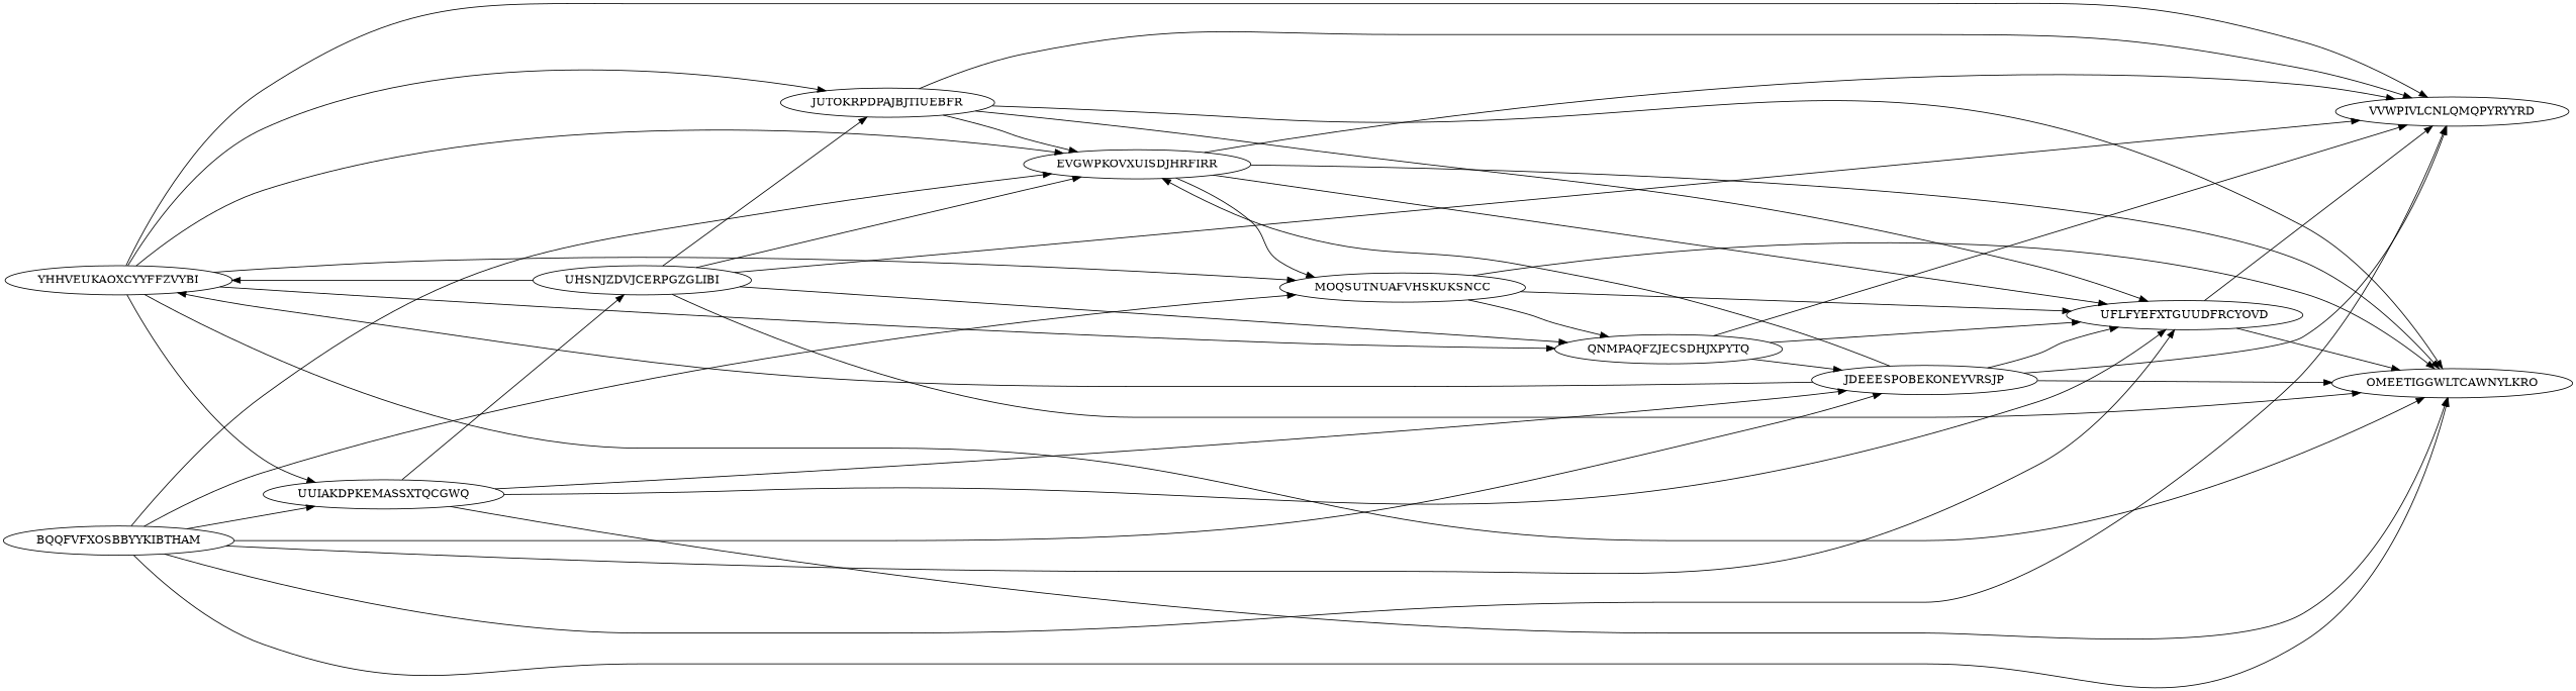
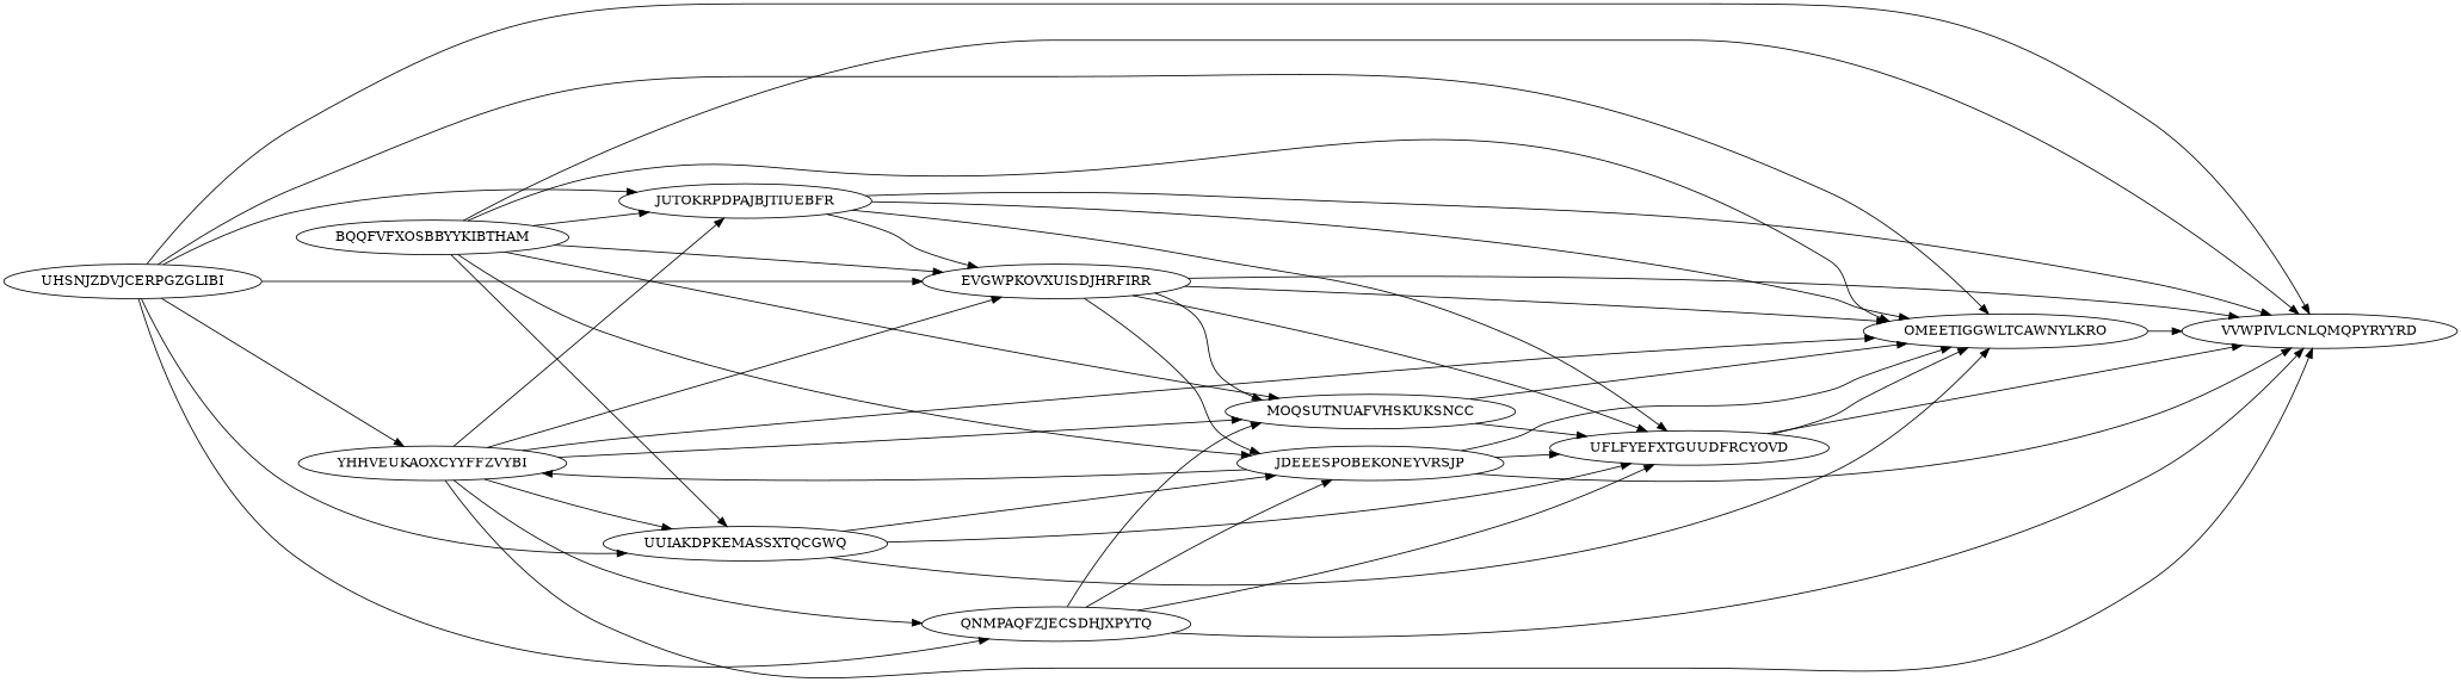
  digraph {
    rankdir=LR
    node [Weight=18]
    edge [Weight=17]
    YHHVEUKAOXCYYFFZVYBI [Weight=12]
    UHSNJZDVJCERPGZGLIBI
    JUTOKRPDPAJBJTIUEBFR [Weight=20]
    QNMPAQFZJECSDHJXPYTQ
    UUIAKDPKEMASSXTQCGWQ [Weight=19]
    EVGWPKOVXUISDJHRFIRR [Weight=12]
    OMEETIGGWLTCAWNYLKRO [Weight=13]
    VVWPIVLCNLQMQPYRYYRD [Weight=14]
    MOQSUTNUAFVHSKUKSNCC [Weight=10]
    BQQFVFXOSBBYYKIBTHAM [Weight=20]
    JDEEESPOBEKONEYVRSJP [Weight=17]
    UFLFYEFXTGUUDFRCYOVD
    YHHVEUKAOXCYYFFZVYBI -> JUTOKRPDPAJBJTIUEBFR [Weight=12]
    YHHVEUKAOXCYYFFZVYBI -> QNMPAQFZJECSDHJXPYTQ [Weight=15]
    YHHVEUKAOXCYYFFZVYBI -> UUIAKDPKEMASSXTQCGWQ [Weight=12]
    YHHVEUKAOXCYYFFZVYBI -> EVGWPKOVXUISDJHRFIRR [Weight=13]
    YHHVEUKAOXCYYFFZVYBI -> OMEETIGGWLTCAWNYLKRO
    YHHVEUKAOXCYYFFZVYBI -> VVWPIVLCNLQMQPYRYYRD [Weight=20]
    YHHVEUKAOXCYYFFZVYBI -> MOQSUTNUAFVHSKUKSNCC
    UHSNJZDVJCERPGZGLIBI -> YHHVEUKAOXCYYFFZVYBI [Weight=16]
    UHSNJZDVJCERPGZGLIBI -> JUTOKRPDPAJBJTIUEBFR [Weight=19]
    UHSNJZDVJCERPGZGLIBI -> QNMPAQFZJECSDHJXPYTQ [Weight=18]
-   UUIAKDPKEMASSXTQCGWQ -> UHSNJZDVJCERPGZGLIBI [Weight=13]
+   UHSNJZDVJCERPGZGLIBI -> UUIAKDPKEMASSXTQCGWQ [Weight=13]
    UHSNJZDVJCERPGZGLIBI -> EVGWPKOVXUISDJHRFIRR [Weight=14]
    UHSNJZDVJCERPGZGLIBI -> OMEETIGGWLTCAWNYLKRO
    UHSNJZDVJCERPGZGLIBI -> VVWPIVLCNLQMQPYRYYRD [Weight=12]
    JUTOKRPDPAJBJTIUEBFR -> EVGWPKOVXUISDJHRFIRR [Weight=18]
    JUTOKRPDPAJBJTIUEBFR -> OMEETIGGWLTCAWNYLKRO [Weight=15]
    JUTOKRPDPAJBJTIUEBFR -> VVWPIVLCNLQMQPYRYYRD [Weight=14]
    JUTOKRPDPAJBJTIUEBFR -> UFLFYEFXTGUUDFRCYOVD [Weight=19]
    QNMPAQFZJECSDHJXPYTQ -> VVWPIVLCNLQMQPYRYYRD [Weight=14]
-   MOQSUTNUAFVHSKUKSNCC -> QNMPAQFZJECSDHJXPYTQ [Weight=13]
+   QNMPAQFZJECSDHJXPYTQ -> MOQSUTNUAFVHSKUKSNCC [Weight=13]
    QNMPAQFZJECSDHJXPYTQ -> JDEEESPOBEKONEYVRSJP [Weight=12]
    QNMPAQFZJECSDHJXPYTQ -> UFLFYEFXTGUUDFRCYOVD [Weight=20]
    UUIAKDPKEMASSXTQCGWQ -> OMEETIGGWLTCAWNYLKRO [Weight=10]
    UUIAKDPKEMASSXTQCGWQ -> JDEEESPOBEKONEYVRSJP [Weight=12]
    UUIAKDPKEMASSXTQCGWQ -> UFLFYEFXTGUUDFRCYOVD [Weight=13]
    EVGWPKOVXUISDJHRFIRR -> OMEETIGGWLTCAWNYLKRO [Weight=10]
    EVGWPKOVXUISDJHRFIRR -> VVWPIVLCNLQMQPYRYYRD
    EVGWPKOVXUISDJHRFIRR -> MOQSUTNUAFVHSKUKSNCC [Weight=19]
-   JDEEESPOBEKONEYVRSJP -> EVGWPKOVXUISDJHRFIRR [Weight=20]
+   EVGWPKOVXUISDJHRFIRR -> JDEEESPOBEKONEYVRSJP [Weight=20]
    EVGWPKOVXUISDJHRFIRR -> UFLFYEFXTGUUDFRCYOVD [Weight=15]
+   OMEETIGGWLTCAWNYLKRO -> VVWPIVLCNLQMQPYRYYRD
    MOQSUTNUAFVHSKUKSNCC -> OMEETIGGWLTCAWNYLKRO [Weight=15]
    MOQSUTNUAFVHSKUKSNCC -> UFLFYEFXTGUUDFRCYOVD [Weight=14]
    BQQFVFXOSBBYYKIBTHAM -> UUIAKDPKEMASSXTQCGWQ [Weight=13]
    BQQFVFXOSBBYYKIBTHAM -> EVGWPKOVXUISDJHRFIRR
    BQQFVFXOSBBYYKIBTHAM -> OMEETIGGWLTCAWNYLKRO [Weight=10]
    BQQFVFXOSBBYYKIBTHAM -> VVWPIVLCNLQMQPYRYYRD [Weight=10]
    BQQFVFXOSBBYYKIBTHAM -> MOQSUTNUAFVHSKUKSNCC [Weight=19]
    BQQFVFXOSBBYYKIBTHAM -> JDEEESPOBEKONEYVRSJP [Weight=14]
-   BQQFVFXOSBBYYKIBTHAM -> UFLFYEFXTGUUDFRCYOVD [Weight=20]
+   BQQFVFXOSBBYYKIBTHAM -> JUTOKRPDPAJBJTIUEBFR [Weight=20]
    JDEEESPOBEKONEYVRSJP -> YHHVEUKAOXCYYFFZVYBI [Weight=18]
    JDEEESPOBEKONEYVRSJP -> OMEETIGGWLTCAWNYLKRO [Weight=20]
    JDEEESPOBEKONEYVRSJP -> VVWPIVLCNLQMQPYRYYRD [Weight=16]
    JDEEESPOBEKONEYVRSJP -> UFLFYEFXTGUUDFRCYOVD [Weight=15]
    UFLFYEFXTGUUDFRCYOVD -> OMEETIGGWLTCAWNYLKRO [Weight=11]
    UFLFYEFXTGUUDFRCYOVD -> VVWPIVLCNLQMQPYRYYRD [Weight=10]
  }
